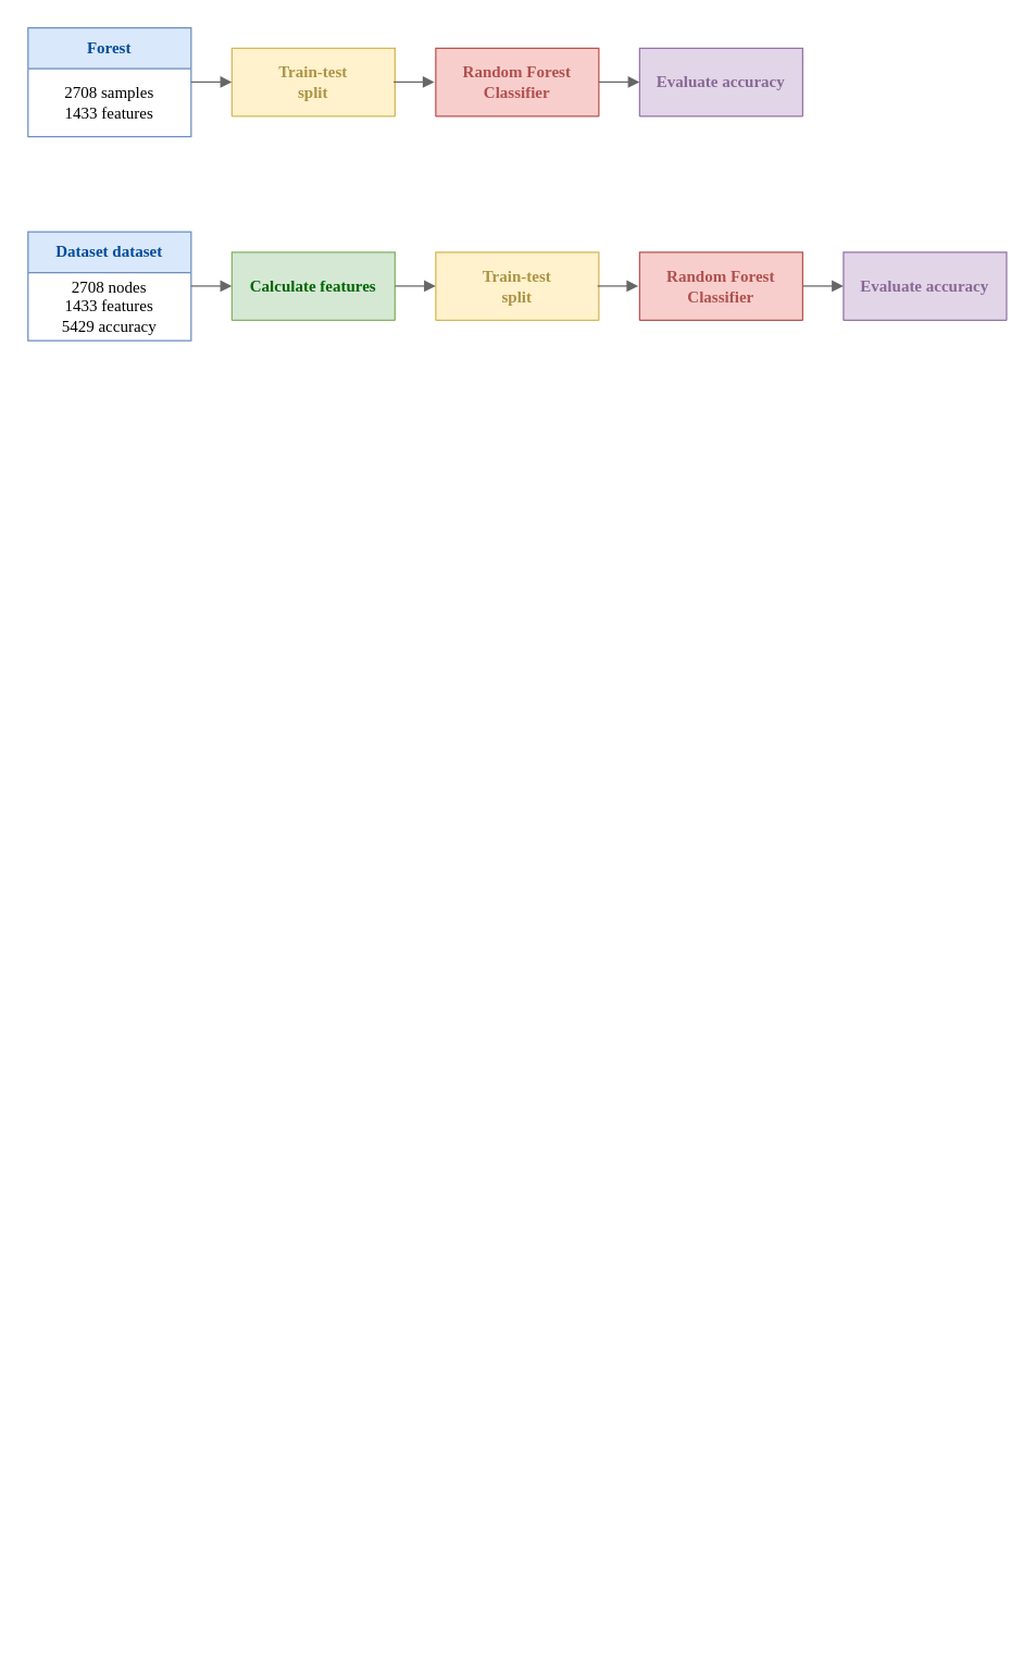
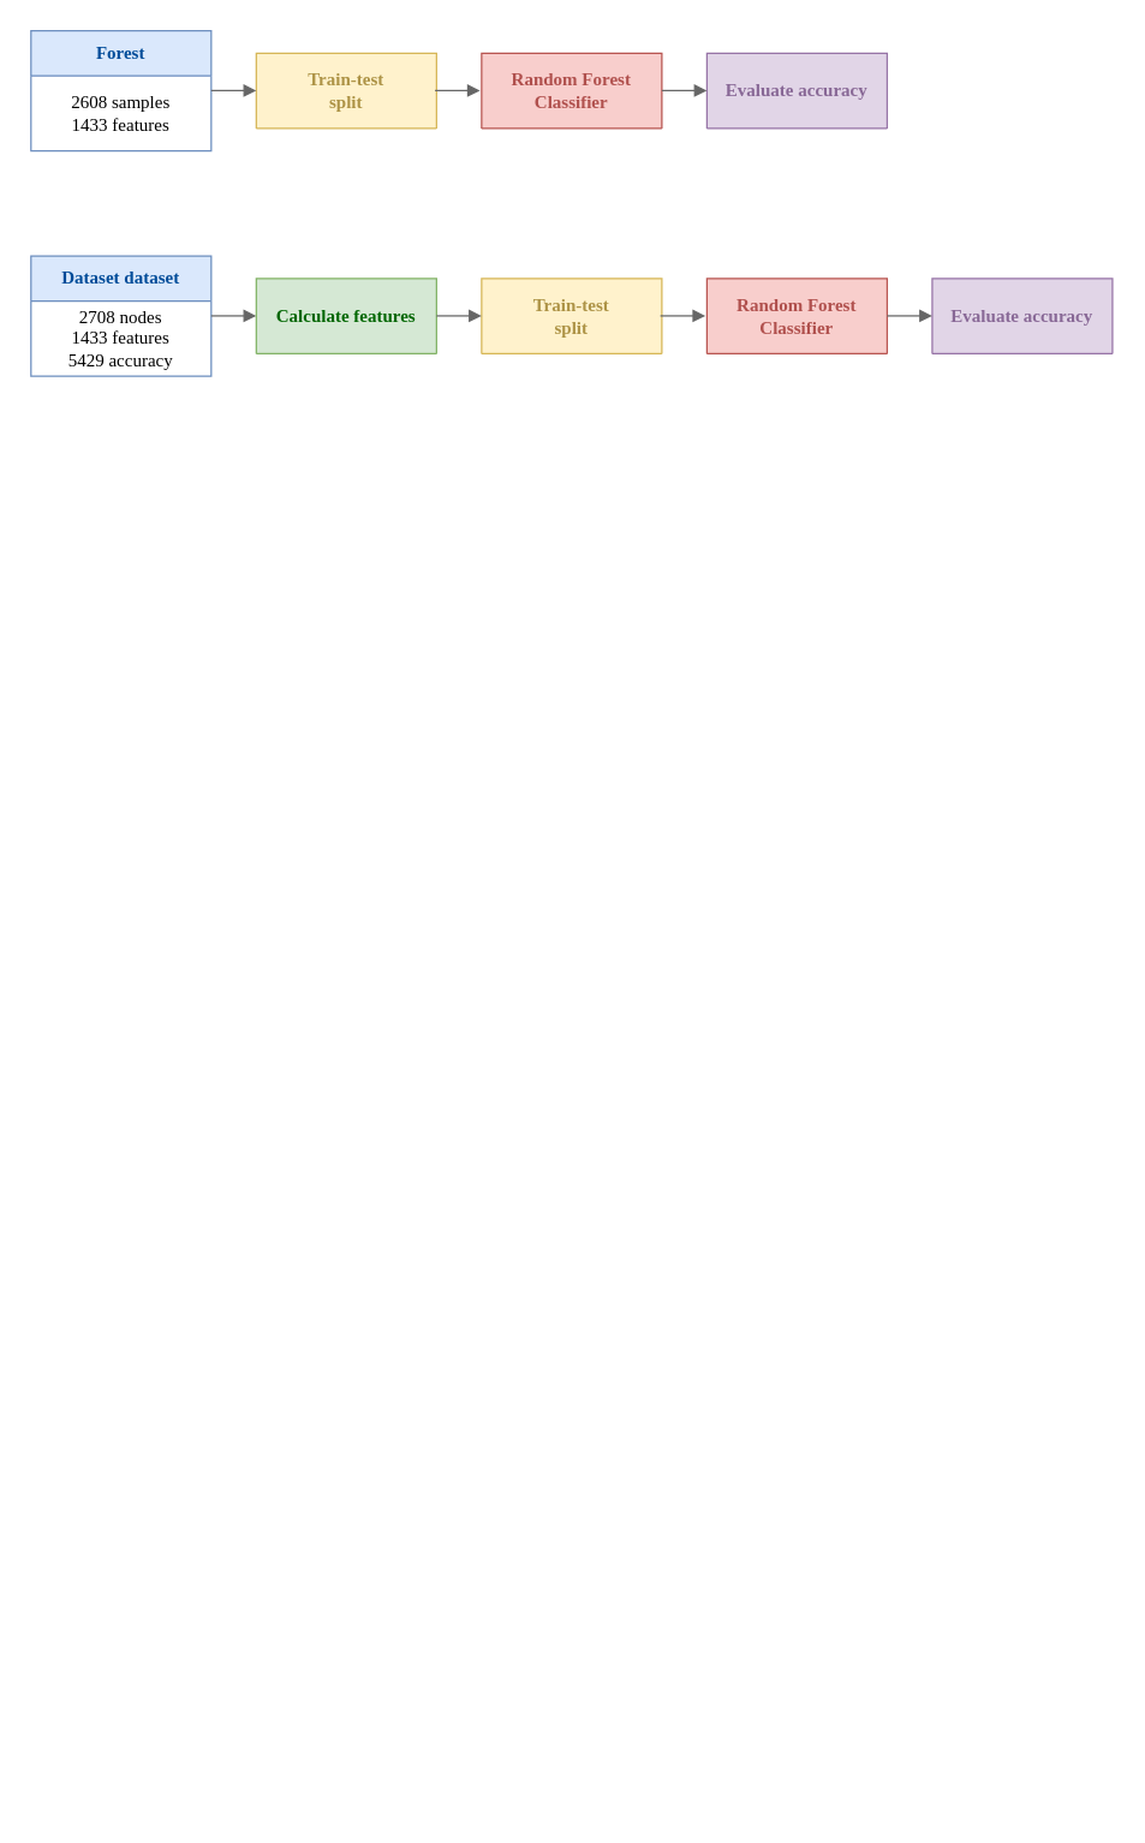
  <mxCell id="0" />
  <mxCell id="1" parent="0" />
  <mxCell id="2" style="edgeStyle=orthogonalEdgeStyle;rounded=0;orthogonalLoop=1;jettySize=auto;html=1;exitX=0;exitY=0.5;exitDx=0;exitDy=0;entryX=0;entryY=0.5;entryDx=0;entryDy=0;fontFamily=Fira Code;fontSource=https%3A%2F%2Ffonts.googleapis.com%2Fcss%3Ffamily%3DFira%2BCode;fontColor=#6C8EBF;endArrow=none;endFill=0;strokeColor=#666666;" parent="1" edge="1"><mxGeometry relative="1" as="geometry"><mxPoint x="70" y="1205" as="sourcePoint" /></mxGeometry></mxCell>
  <mxCell id="3" value="&lt;font color=&quot;#004c99&quot;&gt;Forest&lt;/font&gt;" style="swimlane;fontStyle=1;childLayout=stackLayout;horizontal=1;startSize=30;horizontalStack=0;resizeParent=1;resizeParentMax=0;resizeLast=0;collapsible=0;marginBottom=0;whiteSpace=wrap;html=1;fontFamily=Fira Code;fontSource=https%3A%2F%2Ffonts.googleapis.com%2Fcss%3Ffamily%3DFira%2BCode;swimlaneLine=1;fillColor=#dae8fc;strokeColor=#6c8ebf;container=0;" vertex="1" parent="1"><mxGeometry x="20" y="20" width="120" height="80" as="geometry" /></mxCell>
- <mxCell id="4" value="&lt;font data-font-src=&quot;https://fonts.googleapis.com/css?family=Fira+Code&quot; face=&quot;Fira Code&quot;&gt;2708 samples&lt;br&gt;1433 features&lt;/font&gt;" style="text;html=1;strokeColor=none;fillColor=none;align=center;verticalAlign=middle;whiteSpace=wrap;rounded=0;" vertex="1" parent="3"><mxGeometry y="30" width="120" height="50" as="geometry" /></mxCell>
+ <mxCell id="4" value="&lt;font data-font-src=&quot;https://fonts.googleapis.com/css?family=Fira+Code&quot; face=&quot;Fira Code&quot;&gt;2608 samples&lt;br&gt;1433 features&lt;/font&gt;" style="text;html=1;strokeColor=none;fillColor=none;align=center;verticalAlign=middle;whiteSpace=wrap;rounded=0;" vertex="1" parent="3"><mxGeometry y="30" width="120" height="50" as="geometry" /></mxCell>
  <mxCell id="5" value="&lt;font color=&quot;#ad9346&quot;&gt;Train-test &lt;br&gt;split&lt;/font&gt;" style="swimlane;fontStyle=1;childLayout=stackLayout;horizontal=1;startSize=60;horizontalStack=0;resizeParent=1;resizeParentMax=0;resizeLast=0;collapsible=0;marginBottom=0;whiteSpace=wrap;html=1;fontFamily=Fira Code;fontSource=https%3A%2F%2Ffonts.googleapis.com%2Fcss%3Ffamily%3DFira%2BCode;swimlaneLine=1;fillColor=#fff2cc;strokeColor=#d6b656;container=0;" vertex="1" parent="1"><mxGeometry x="170" y="35" width="120" height="50" as="geometry" /></mxCell>
  <mxCell id="6" value="&lt;font color=&quot;#b0504d&quot;&gt;Random Forest Classifier&lt;/font&gt;" style="swimlane;fontStyle=1;childLayout=stackLayout;horizontal=1;startSize=60;horizontalStack=0;resizeParent=1;resizeParentMax=0;resizeLast=0;collapsible=0;marginBottom=0;whiteSpace=wrap;html=1;fontFamily=Fira Code;fontSource=https%3A%2F%2Ffonts.googleapis.com%2Fcss%3Ffamily%3DFira%2BCode;swimlaneLine=1;fillColor=#f8cecc;strokeColor=#b85450;container=0;" vertex="1" parent="1"><mxGeometry x="320" y="35" width="120" height="50" as="geometry" /></mxCell>
  <mxCell id="7" value="&lt;font color=&quot;#886896&quot;&gt;Evaluate accuracy&lt;/font&gt;" style="swimlane;fontStyle=1;childLayout=stackLayout;horizontal=1;startSize=60;horizontalStack=0;resizeParent=1;resizeParentMax=0;resizeLast=0;collapsible=0;marginBottom=0;whiteSpace=wrap;html=1;fontFamily=Fira Code;fontSource=https%3A%2F%2Ffonts.googleapis.com%2Fcss%3Ffamily%3DFira%2BCode;swimlaneLine=1;fillColor=#e1d5e7;strokeColor=#9673a6;container=0;" vertex="1" parent="1"><mxGeometry x="470" y="35" width="120" height="50" as="geometry" /></mxCell>
  <mxCell id="8" value="" style="endArrow=block;html=1;rounded=0;endFill=1;fontFamily=Fira Code;fontSource=https%3A%2F%2Ffonts.googleapis.com%2Fcss%3Ffamily%3DFira%2BCode;fontColor=#666666;strokeColor=#666666;exitX=1;exitY=0.5;exitDx=0;exitDy=0;" edge="1" parent="1"><mxGeometry width="50" height="50" relative="1" as="geometry"><mxPoint x="289" y="59.81" as="sourcePoint" /><mxPoint x="319" y="59.81" as="targetPoint" /></mxGeometry></mxCell>
  <mxCell id="9" value="" style="endArrow=block;html=1;rounded=0;endFill=1;fontFamily=Fira Code;fontSource=https%3A%2F%2Ffonts.googleapis.com%2Fcss%3Ffamily%3DFira%2BCode;fontColor=#666666;strokeColor=#666666;exitX=1;exitY=0.5;exitDx=0;exitDy=0;" edge="1" parent="1"><mxGeometry width="50" height="50" relative="1" as="geometry"><mxPoint x="140" y="59.81" as="sourcePoint" /><mxPoint x="170" y="59.81" as="targetPoint" /></mxGeometry></mxCell>
  <mxCell id="10" value="" style="endArrow=block;html=1;rounded=0;endFill=1;fontFamily=Fira Code;fontSource=https%3A%2F%2Ffonts.googleapis.com%2Fcss%3Ffamily%3DFira%2BCode;fontColor=#666666;strokeColor=#666666;exitX=1;exitY=0.5;exitDx=0;exitDy=0;" edge="1" parent="1"><mxGeometry width="50" height="50" relative="1" as="geometry"><mxPoint x="440" y="59.81" as="sourcePoint" /><mxPoint x="470" y="59.81" as="targetPoint" /></mxGeometry></mxCell>
  <mxCell id="11" value="&lt;font color=&quot;#004c99&quot;&gt;Dataset dataset&lt;/font&gt;" style="swimlane;fontStyle=1;childLayout=stackLayout;horizontal=1;startSize=30;horizontalStack=0;resizeParent=1;resizeParentMax=0;resizeLast=0;collapsible=0;marginBottom=0;whiteSpace=wrap;html=1;fontFamily=Fira Code;fontSource=https%3A%2F%2Ffonts.googleapis.com%2Fcss%3Ffamily%3DFira%2BCode;swimlaneLine=1;fillColor=#dae8fc;strokeColor=#6c8ebf;container=0;" vertex="1" parent="1"><mxGeometry x="20" y="170" width="120" height="80" as="geometry" /></mxCell>
  <mxCell id="12" value="&lt;font data-font-src=&quot;https://fonts.googleapis.com/css?family=Fira+Code&quot; face=&quot;Fira Code&quot;&gt;2708 nodes&lt;br&gt;1433 features&lt;br&gt;5429 accuracy&lt;/font&gt;" style="text;html=1;strokeColor=none;fillColor=none;align=center;verticalAlign=middle;whiteSpace=wrap;rounded=0;" vertex="1" parent="11"><mxGeometry y="30" width="120" height="50" as="geometry" /></mxCell>
  <mxCell id="13" value="&lt;font color=&quot;#ad9346&quot;&gt;Train-test &lt;br&gt;split&lt;/font&gt;" style="swimlane;fontStyle=1;childLayout=stackLayout;horizontal=1;startSize=60;horizontalStack=0;resizeParent=1;resizeParentMax=0;resizeLast=0;collapsible=0;marginBottom=0;whiteSpace=wrap;html=1;fontFamily=Fira Code;fontSource=https%3A%2F%2Ffonts.googleapis.com%2Fcss%3Ffamily%3DFira%2BCode;swimlaneLine=1;fillColor=#fff2cc;strokeColor=#d6b656;container=0;" vertex="1" parent="1"><mxGeometry x="320" y="185" width="120" height="50" as="geometry" /></mxCell>
  <mxCell id="14" value="&lt;font color=&quot;#b0504d&quot;&gt;Random Forest Classifier&lt;/font&gt;" style="swimlane;fontStyle=1;childLayout=stackLayout;horizontal=1;startSize=60;horizontalStack=0;resizeParent=1;resizeParentMax=0;resizeLast=0;collapsible=0;marginBottom=0;whiteSpace=wrap;html=1;fontFamily=Fira Code;fontSource=https%3A%2F%2Ffonts.googleapis.com%2Fcss%3Ffamily%3DFira%2BCode;swimlaneLine=1;fillColor=#f8cecc;strokeColor=#b85450;container=0;" vertex="1" parent="1"><mxGeometry x="470" y="185" width="120" height="50" as="geometry" /></mxCell>
  <mxCell id="15" value="&lt;font color=&quot;#886896&quot;&gt;Evaluate accuracy&lt;/font&gt;" style="swimlane;fontStyle=1;childLayout=stackLayout;horizontal=1;startSize=60;horizontalStack=0;resizeParent=1;resizeParentMax=0;resizeLast=0;collapsible=0;marginBottom=0;whiteSpace=wrap;html=1;fontFamily=Fira Code;fontSource=https%3A%2F%2Ffonts.googleapis.com%2Fcss%3Ffamily%3DFira%2BCode;swimlaneLine=1;fillColor=#e1d5e7;strokeColor=#9673a6;container=0;" vertex="1" parent="1"><mxGeometry x="620" y="185" width="120" height="50" as="geometry" /></mxCell>
  <mxCell id="16" value="" style="endArrow=block;html=1;rounded=0;endFill=1;fontFamily=Fira Code;fontSource=https%3A%2F%2Ffonts.googleapis.com%2Fcss%3Ffamily%3DFira%2BCode;fontColor=#666666;strokeColor=#666666;exitX=1;exitY=0.5;exitDx=0;exitDy=0;" edge="1" parent="1"><mxGeometry width="50" height="50" relative="1" as="geometry"><mxPoint x="439" y="209.81" as="sourcePoint" /><mxPoint x="469" y="209.81" as="targetPoint" /></mxGeometry></mxCell>
  <mxCell id="17" value="" style="endArrow=block;html=1;rounded=0;endFill=1;fontFamily=Fira Code;fontSource=https%3A%2F%2Ffonts.googleapis.com%2Fcss%3Ffamily%3DFira%2BCode;fontColor=#666666;strokeColor=#666666;exitX=1;exitY=0.5;exitDx=0;exitDy=0;" edge="1" parent="1"><mxGeometry width="50" height="50" relative="1" as="geometry"><mxPoint x="140" y="209.81" as="sourcePoint" /><mxPoint x="170" y="209.81" as="targetPoint" /></mxGeometry></mxCell>
  <mxCell id="18" value="" style="endArrow=block;html=1;rounded=0;endFill=1;fontFamily=Fira Code;fontSource=https%3A%2F%2Ffonts.googleapis.com%2Fcss%3Ffamily%3DFira%2BCode;fontColor=#666666;strokeColor=#666666;exitX=1;exitY=0.5;exitDx=0;exitDy=0;" edge="1" parent="1"><mxGeometry width="50" height="50" relative="1" as="geometry"><mxPoint x="590" y="209.81" as="sourcePoint" /><mxPoint x="620" y="209.81" as="targetPoint" /></mxGeometry></mxCell>
  <mxCell id="19" value="&lt;font color=&quot;#006600&quot;&gt;Calculate features&lt;/font&gt;" style="swimlane;fontStyle=1;childLayout=stackLayout;horizontal=1;startSize=60;horizontalStack=0;resizeParent=1;resizeParentMax=0;resizeLast=0;collapsible=0;marginBottom=0;whiteSpace=wrap;html=1;fontFamily=Fira Code;fontSource=https%3A%2F%2Ffonts.googleapis.com%2Fcss%3Ffamily%3DFira%2BCode;swimlaneLine=1;fillColor=#D5E8D4;strokeColor=#82B366;container=0;" vertex="1" parent="1"><mxGeometry x="170" y="185" width="120" height="50" as="geometry" /></mxCell>
  <mxCell id="20" value="" style="endArrow=block;html=1;rounded=0;endFill=1;fontFamily=Fira Code;fontSource=https%3A%2F%2Ffonts.googleapis.com%2Fcss%3Ffamily%3DFira%2BCode;fontColor=#666666;strokeColor=#666666;exitX=1;exitY=0.5;exitDx=0;exitDy=0;" edge="1" parent="1"><mxGeometry width="50" height="50" relative="1" as="geometry"><mxPoint x="290" y="209.81" as="sourcePoint" /><mxPoint x="320" y="209.81" as="targetPoint" /></mxGeometry></mxCell>
